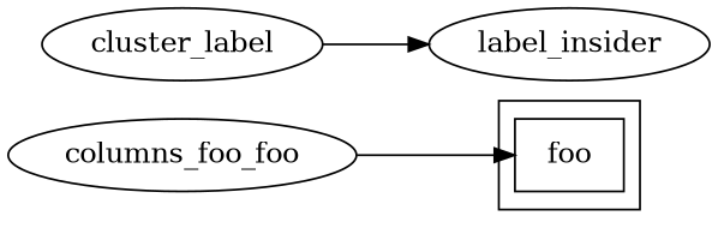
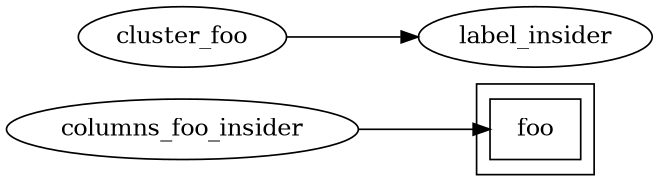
  digraph {
    compound=true
    rankdir=LR
    n1 [label="<foo>foo" shape=record]
    n2 [label=label_insider]
-   cluster_foo [label=cluster_label]
-   columns_foo_insider [label=columns_foo_foo]
+   cluster_foo
+   columns_foo_insider
    subgraph cluster_1 {
      n1
    }
    cluster_foo -> n2
    columns_foo_insider -> n1 [tailport=foo]
  }
